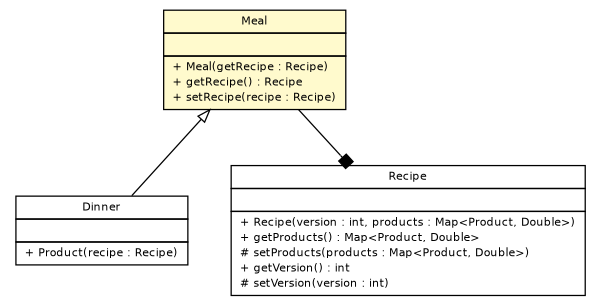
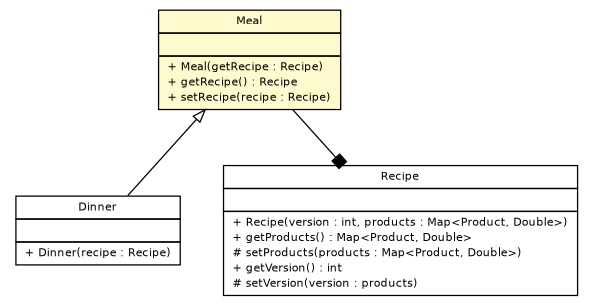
  digraph {
    nodesep=0.25
    ranksep=0.5
    node [fontcolor=black fontname=Helvetica fontsize=9.0 shape=plaintext]
    edge [fontname=Helvetica headport=p labelfontname=Helvetica labelfontsize=10 tailport=p]
-   n1 [label=<<table title="org.nicepop.domain.Dinner" border="0" cellborder="1" cellspacing="0" cellpadding="2" port="p" href="./Dinner.html"> 		<tr><td><table border="0" cellspacing="0" cellpadding="1"> <tr><td align="center" balign="center"> Dinner </td></tr> 		</table></td></tr> 		<tr><td><table border="0" cellspacing="0" cellpadding="1"> <tr><td align="left" balign="left">  </td></tr> 		</table></td></tr> 		<tr><td><table border="0" cellspacing="0" cellpadding="1"> <tr><td align="left" balign="left"> + Product(recipe : Recipe) </td></tr> 		</table></td></tr> 		</table>>]
-   n2 [label=<<table title="org.nicepop.domain.Recipe" border="0" cellborder="1" cellspacing="0" cellpadding="2" port="p" href="./Recipe.html"> 		<tr><td><table border="0" cellspacing="0" cellpadding="1"> <tr><td align="center" balign="center"> Recipe </td></tr> 		</table></td></tr> 		<tr><td><table border="0" cellspacing="0" cellpadding="1"> <tr><td align="left" balign="left">  </td></tr> 		</table></td></tr> 		<tr><td><table border="0" cellspacing="0" cellpadding="1"> <tr><td align="left" balign="left"> + Recipe(version : int, products : Map&lt;Product, Double&gt;) </td></tr> <tr><td align="left" balign="left"> + getProducts() : Map&lt;Product, Double&gt; </td></tr> <tr><td align="left" balign="left"> # setProducts(products : Map&lt;Product, Double&gt;) </td></tr> <tr><td align="left" balign="left"> + getVersion() : int </td></tr> <tr><td align="left" balign="left"> # setVersion(version : int) </td></tr> 		</table></td></tr> 		</table>>]
+   n1 [label=<<table title="org.nicepop.domain.Dinner" border="0" cellborder="1" cellspacing="0" cellpadding="2" port="p" href="./Dinner.html"> 		<tr><td><table border="0" cellspacing="0" cellpadding="1"> <tr><td align="center" balign="center"> Dinner </td></tr> 		</table></td></tr> 		<tr><td><table border="0" cellspacing="0" cellpadding="1"> <tr><td align="left" balign="left">  </td></tr> 		</table></td></tr> 		<tr><td><table border="0" cellspacing="0" cellpadding="1"> <tr><td align="left" balign="left"> + Dinner(recipe : Recipe) </td></tr> 		</table></td></tr> 		</table>>]
+   n2 [label=<<table title="org.nicepop.domain.Recipe" border="0" cellborder="1" cellspacing="0" cellpadding="2" port="p" href="./Recipe.html"> 		<tr><td><table border="0" cellspacing="0" cellpadding="1"> <tr><td align="center" balign="center"> Recipe </td></tr> 		</table></td></tr> 		<tr><td><table border="0" cellspacing="0" cellpadding="1"> <tr><td align="left" balign="left">  </td></tr> 		</table></td></tr> 		<tr><td><table border="0" cellspacing="0" cellpadding="1"> <tr><td align="left" balign="left"> + Recipe(version : int, products : Map&lt;Product, Double&gt;) </td></tr> <tr><td align="left" balign="left"> + getProducts() : Map&lt;Product, Double&gt; </td></tr> <tr><td align="left" balign="left"> # setProducts(products : Map&lt;Product, Double&gt;) </td></tr> <tr><td align="left" balign="left"> + getVersion() : int </td></tr> <tr><td align="left" balign="left"> # setVersion(version : products) </td></tr> 		</table></td></tr> 		</table>>]
    n3 [label=<<table title="org.nicepop.domain.Meal" border="0" cellborder="1" cellspacing="0" cellpadding="2" port="p" bgcolor="lemonChiffon" href="./Meal.html"> 		<tr><td><table border="0" cellspacing="0" cellpadding="1"> <tr><td align="center" balign="center"> Meal </td></tr> 		</table></td></tr> 		<tr><td><table border="0" cellspacing="0" cellpadding="1"> <tr><td align="left" balign="left">  </td></tr> 		</table></td></tr> 		<tr><td><table border="0" cellspacing="0" cellpadding="1"> <tr><td align="left" balign="left"> + Meal(getRecipe : Recipe) </td></tr> <tr><td align="left" balign="left"> + getRecipe() : Recipe </td></tr> <tr><td align="left" balign="left"> + setRecipe(recipe : Recipe) </td></tr> 		</table></td></tr> 		</table>>]
    n3 -> n1 [arrowtail=empty dir=back fontsize=10]
    n3 -> n2 [arrowhead=box color=black fontcolor=black fontsize=10.0]
  }
